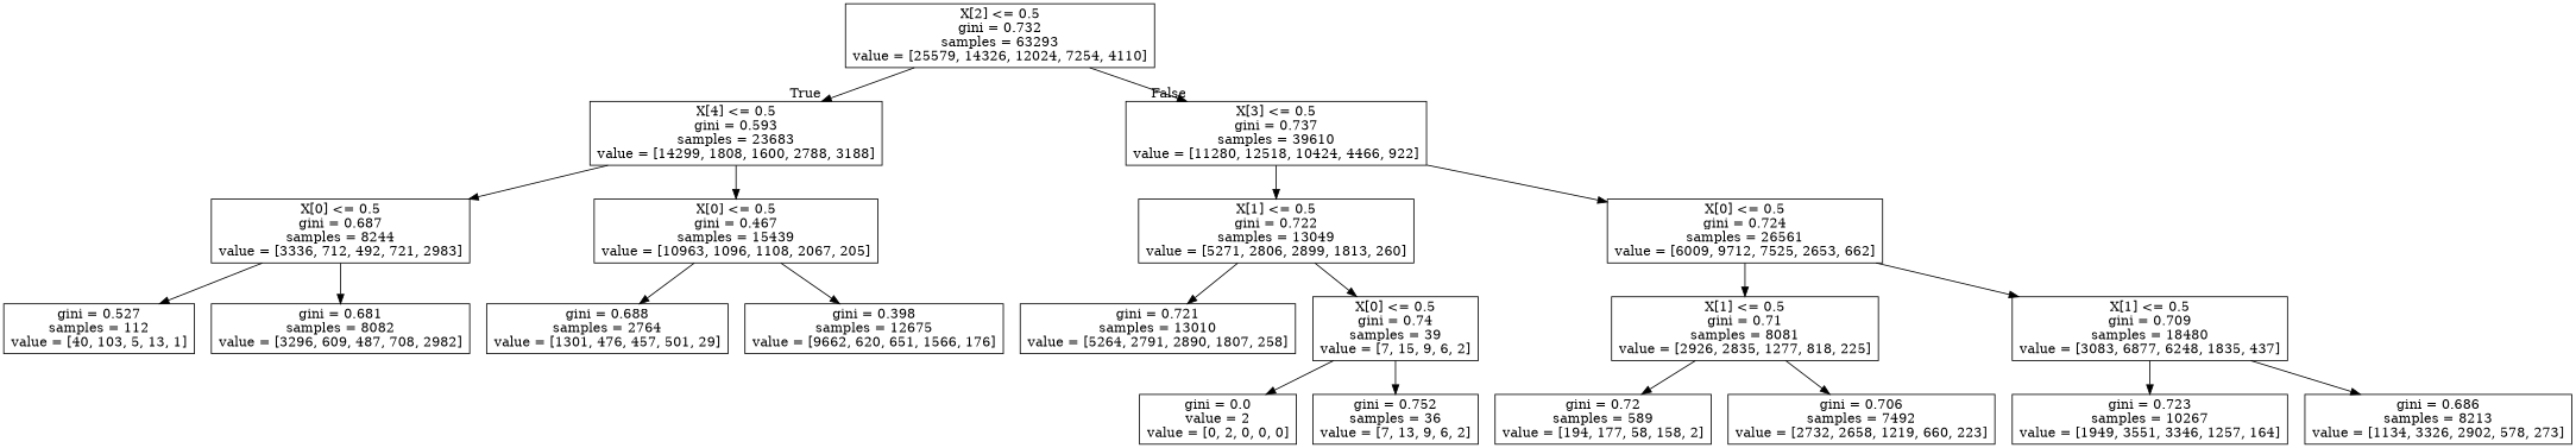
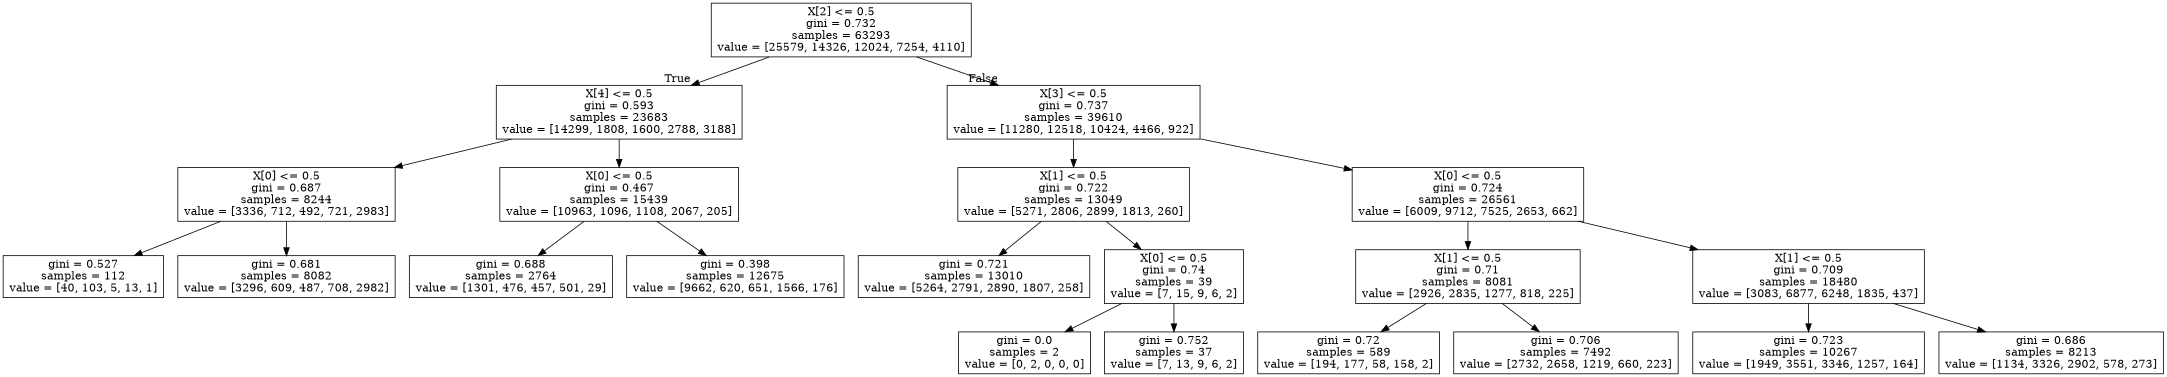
  digraph {
    node [shape=box]
    n1 [label="X[2] <= 0.5\ngini = 0.732\nsamples = 63293\nvalue = [25579, 14326, 12024, 7254, 4110]"]
    n2 [label="X[4] <= 0.5\ngini = 0.593\nsamples = 23683\nvalue = [14299, 1808, 1600, 2788, 3188]"]
    n3 [label="X[3] <= 0.5\ngini = 0.737\nsamples = 39610\nvalue = [11280, 12518, 10424, 4466, 922]"]
    n4 [label="X[0] <= 0.5\ngini = 0.687\nsamples = 8244\nvalue = [3336, 712, 492, 721, 2983]"]
    n5 [label="X[0] <= 0.5\ngini = 0.467\nsamples = 15439\nvalue = [10963, 1096, 1108, 2067, 205]"]
    n6 [label="X[1] <= 0.5\ngini = 0.722\nsamples = 13049\nvalue = [5271, 2806, 2899, 1813, 260]"]
    n7 [label="X[0] <= 0.5\ngini = 0.724\nsamples = 26561\nvalue = [6009, 9712, 7525, 2653, 662]"]
    n8 [label="gini = 0.527\nsamples = 112\nvalue = [40, 103, 5, 13, 1]"]
    n9 [label="gini = 0.681\nsamples = 8082\nvalue = [3296, 609, 487, 708, 2982]"]
    n10 [label="gini = 0.688\nsamples = 2764\nvalue = [1301, 476, 457, 501, 29]"]
    n11 [label="gini = 0.398\nsamples = 12675\nvalue = [9662, 620, 651, 1566, 176]"]
    n12 [label="gini = 0.721\nsamples = 13010\nvalue = [5264, 2791, 2890, 1807, 258]"]
    n13 [label="X[0] <= 0.5\ngini = 0.74\nsamples = 39\nvalue = [7, 15, 9, 6, 2]"]
    n14 [label="X[1] <= 0.5\ngini = 0.71\nsamples = 8081\nvalue = [2926, 2835, 1277, 818, 225]"]
    n15 [label="X[1] <= 0.5\ngini = 0.709\nsamples = 18480\nvalue = [3083, 6877, 6248, 1835, 437]"]
-   n16 [label="gini = 0.0\nvalue = 2\nvalue = [0, 2, 0, 0, 0]"]
-   n17 [label="gini = 0.752\nsamples = 36\nvalue = [7, 13, 9, 6, 2]"]
+   n16 [label="gini = 0.0\nsamples = 2\nvalue = [0, 2, 0, 0, 0]"]
+   n17 [label="gini = 0.752\nsamples = 37\nvalue = [7, 13, 9, 6, 2]"]
    n18 [label="gini = 0.72\nsamples = 589\nvalue = [194, 177, 58, 158, 2]"]
    n19 [label="gini = 0.706\nsamples = 7492\nvalue = [2732, 2658, 1219, 660, 223]"]
    n20 [label="gini = 0.723\nsamples = 10267\nvalue = [1949, 3551, 3346, 1257, 164]"]
    n21 [label="gini = 0.686\nsamples = 8213\nvalue = [1134, 3326, 2902, 578, 273]"]
    n1 -> n2 [headlabel=True labelangle=45 labeldistance=2.5]
    n1 -> n3 [headlabel=False labelangle=-45 labeldistance=2.5]
    n2 -> n4
    n2 -> n5
    n3 -> n6
    n3 -> n7
    n4 -> n8
    n4 -> n9
    n5 -> n10
    n5 -> n11
    n6 -> n12
    n6 -> n13
    n7 -> n14
    n7 -> n15
    n13 -> n16
    n13 -> n17
    n14 -> n18
    n14 -> n19
    n15 -> n20
    n15 -> n21
  }
